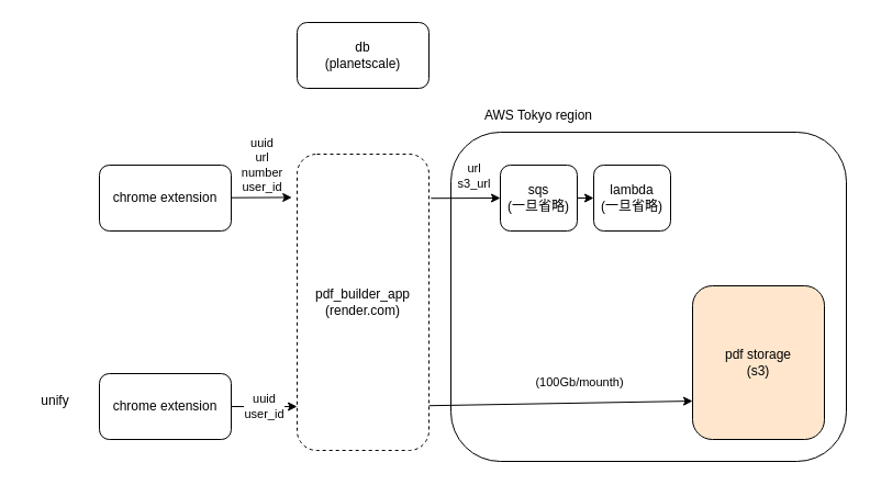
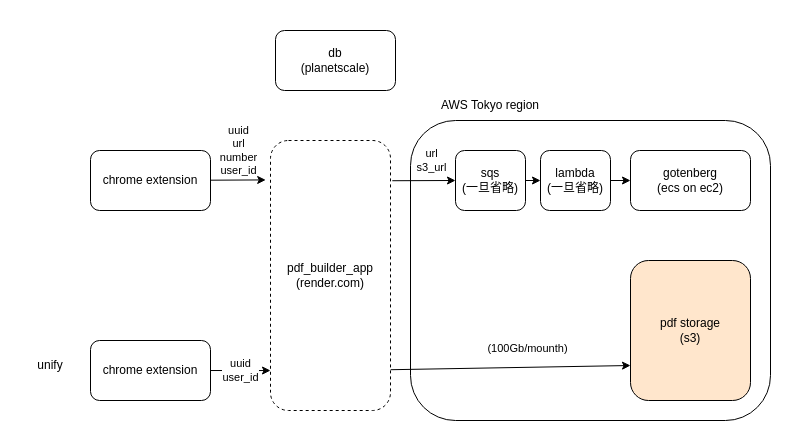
  <mxCell id="0" />
  <mxCell id="1" parent="0" />
  <mxCell id="2" value="uuid&lt;br&gt;url&lt;br&gt;number&lt;br&gt;user_id" style="edgeStyle=none;html=1;entryX=-0.04;entryY=0.146;entryDx=0;entryDy=0;entryPerimeter=0;" edge="1" parent="1" source="3" target="13"><mxGeometry y="30" relative="1" as="geometry"><mxPoint as="offset" /></mxGeometry></mxCell>
  <mxCell id="3" value="chrome extension" style="rounded=1;whiteSpace=wrap;html=1;" vertex="1" parent="1"><mxGeometry x="90" y="150" width="120" height="60" as="geometry" /></mxCell>
  <mxCell id="4" value="" style="rounded=1;whiteSpace=wrap;html=1;fillColor=none;" vertex="1" parent="1"><mxGeometry x="410" y="120" width="360" height="300" as="geometry" /></mxCell>
+ <mxCell id="5" value="gotenberg&lt;br&gt;(ecs on ec2)" style="rounded=1;whiteSpace=wrap;html=1;" vertex="1" parent="1"><mxGeometry x="630" y="150" width="120" height="60" as="geometry" /></mxCell>
  <mxCell id="6" value="AWS Tokyo region" style="text;html=1;strokeColor=none;fillColor=none;align=center;verticalAlign=middle;whiteSpace=wrap;rounded=0;" vertex="1" parent="1"><mxGeometry x="430" y="90" width="120" height="30" as="geometry" /></mxCell>
  <mxCell id="7" value="pdf storage&lt;br&gt;(s3)" style="rounded=1;whiteSpace=wrap;html=1;fillColor=#ffe6cc;" vertex="1" parent="1"><mxGeometry x="630" y="260" width="120" height="140" as="geometry" /></mxCell>
  <mxCell id="8" value="uuid&lt;br&gt;user_id" style="edgeStyle=none;html=1;entryX=0;entryY=0.852;entryDx=0;entryDy=0;entryPerimeter=0;" edge="1" parent="1" source="9" target="13"><mxGeometry relative="1" as="geometry" /></mxCell>
  <mxCell id="9" value="chrome extension" style="rounded=1;whiteSpace=wrap;html=1;" vertex="1" parent="1"><mxGeometry x="90" y="340" width="120" height="60" as="geometry" /></mxCell>
  <mxCell id="10" value="unify" style="text;html=1;strokeColor=none;fillColor=none;align=center;verticalAlign=middle;whiteSpace=wrap;rounded=0;" vertex="1" parent="1"><mxGeometry x="20" y="350" width="60" height="30" as="geometry" /></mxCell>
  <mxCell id="11" value="url&lt;br&gt;s3_url" style="edgeStyle=none;html=1;entryX=0;entryY=0.5;entryDx=0;entryDy=0;exitX=1.015;exitY=0.149;exitDx=0;exitDy=0;exitPerimeter=0;" edge="1" parent="1" source="13" target="16"><mxGeometry x="0.234" y="20" relative="1" as="geometry"><mxPoint as="offset" /></mxGeometry></mxCell>
  <mxCell id="12" value="(100Gb/mounth)" style="edgeStyle=none;html=1;exitX=0.998;exitY=0.849;exitDx=0;exitDy=0;exitPerimeter=0;entryX=0;entryY=0.75;entryDx=0;entryDy=0;" edge="1" parent="1" source="13" target="7"><mxGeometry x="0.145" y="19" relative="1" as="geometry"><mxPoint x="530" y="369" as="targetPoint" /><mxPoint as="offset" /></mxGeometry></mxCell>
  <mxCell id="13" value="pdf_builder_app&lt;br&gt;(render.com)" style="rounded=1;whiteSpace=wrap;html=1;dashed=1;" vertex="1" parent="1"><mxGeometry x="270" y="140" width="120" height="270" as="geometry" /></mxCell>
- <mxCell id="14" value="db&lt;br&gt;(planetscale)" style="rounded=1;whiteSpace=wrap;html=1;" vertex="1" parent="1"><mxGeometry x="270" y="20" width="120" height="60" as="geometry" /></mxCell>
+ <mxCell id="14" value="db&lt;br&gt;(planetscale)" style="rounded=1;whiteSpace=wrap;html=1;" vertex="1" parent="1"><mxGeometry x="275" y="30" width="120" height="60" as="geometry" /></mxCell>
  <mxCell id="15" style="edgeStyle=none;html=1;entryX=0;entryY=0.5;entryDx=0;entryDy=0;" edge="1" parent="1" source="16" target="18"><mxGeometry relative="1" as="geometry" /></mxCell>
  <mxCell id="16" value="sqs&lt;br&gt;(一旦省略)" style="rounded=1;whiteSpace=wrap;html=1;" vertex="1" parent="1"><mxGeometry x="455" y="150" width="70" height="60" as="geometry" /></mxCell>
+ <mxCell id="17" style="edgeStyle=none;html=1;" edge="1" parent="1" source="18" target="5"><mxGeometry relative="1" as="geometry" /></mxCell>
  <mxCell id="18" value="lambda&lt;br&gt;(一旦省略)" style="rounded=1;whiteSpace=wrap;html=1;" vertex="1" parent="1"><mxGeometry x="540" y="150" width="70" height="60" as="geometry" /></mxCell>
